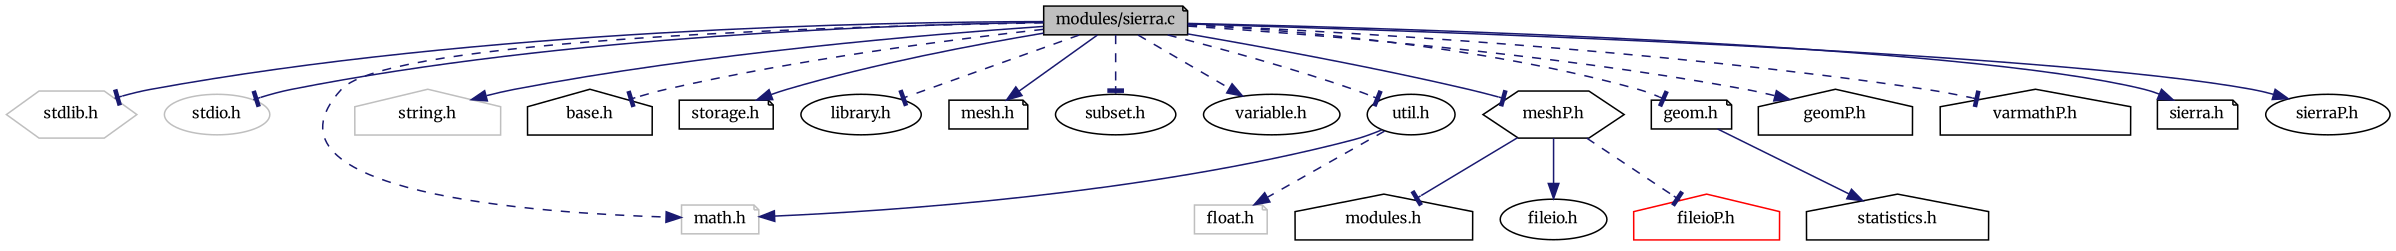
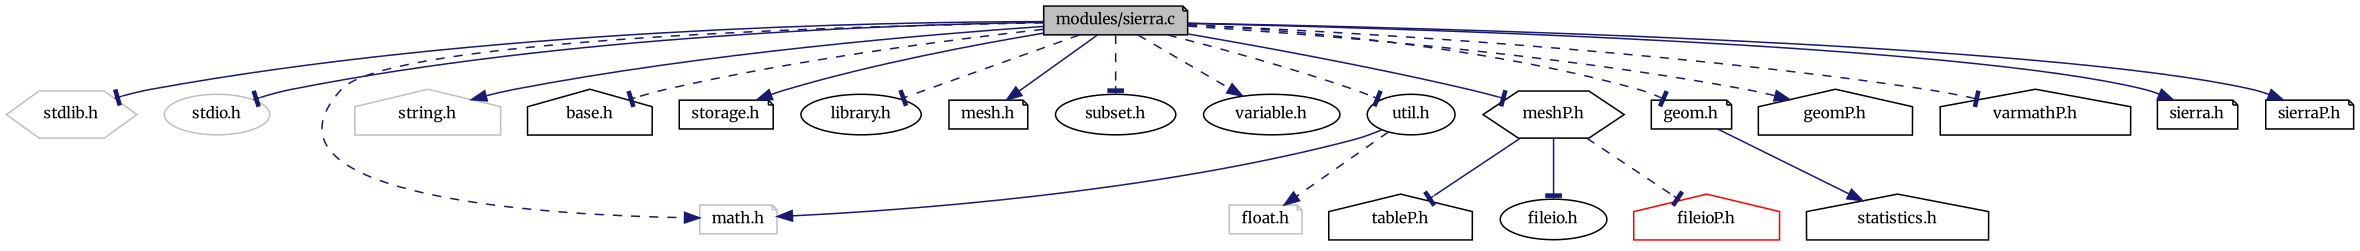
  digraph {
    fontname=Merriweather
    rankdir=TB
    node [color=black fillcolor=white fontname=Merriweather fontsize=10 shape=note style=filled]
    edge [arrowhead=normal color=midnightblue fontname=Merriweather fontsize=10 labelfontname="FreeSans.ttf" labelfontsize=10 style=solid]
    n1 [fillcolor=grey75 fontcolor=black height=0.2 label="modules/sierra.c" width=0.4]
    n2 [color=grey75 height=0.2 label="stdlib.h" shape=hexagon width=0.4]
    n3 [color=grey75 height=0.2 label="stdio.h" shape=ellipse width=0.4]
    n4 [color=grey75 height=0.2 label="math.h" width=0.4]
    n5 [color=grey75 height=0.2 label="string.h" shape=house width=0.4]
    n6 [height=0.2 label="base.h" shape=house width=0.4]
    n7 [height=0.2 label="storage.h" width=0.4]
    n8 [height=0.2 label="library.h" shape=ellipse width=0.4]
    n9 [height=0.2 label="mesh.h" width=0.4]
    n10 [height=0.2 label="subset.h" shape=ellipse width=0.4]
    n11 [height=0.2 label="variable.h" shape=ellipse width=0.4]
    n12 [height=0.2 label="meshP.h" shape=hexagon width=0.4]
    n13 [height=0.2 label="util.h" shape=ellipse width=0.4]
    n14 [height=0.2 label="geom.h" width=0.4]
    n15 [height=0.2 label="geomP.h" shape=house width=0.4]
    n16 [height=0.2 label="varmathP.h" shape=house width=0.4]
    n17 [height=0.2 label="sierra.h" width=0.4]
-   n18 [height=0.2 label="sierraP.h" shape=ellipse width=0.4]
-   n19 [height=0.2 label="modules.h" shape=house width=0.4]
+   n18 [height=0.2 label="sierraP.h" width=0.4]
+   n19 [height=0.2 label="tableP.h" shape=house width=0.4]
    n20 [height=0.2 label="fileio.h" shape=ellipse width=0.4]
    n21 [color=red height=0.2 label="fileioP.h" shape=house width=0.4]
    n22 [color=grey75 height=0.2 label="float.h" width=0.4]
    n23 [height=0.2 label="statistics.h" shape=house width=0.4]
    n1 -> n2 [arrowhead=tee]
    n1 -> n3 [arrowhead=tee]
    n1 -> n4 [style=dashed]
    n1 -> n5
    n1 -> n6 [arrowhead=tee style=dashed]
    n1 -> n7
    n1 -> n8 [arrowhead=tee style=dashed]
    n1 -> n9
    n1 -> n10 [arrowhead=tee style=dashed]
    n1 -> n11 [style=dashed]
    n1 -> n12 [arrowhead=tee]
    n1 -> n13 [arrowhead=tee style=dashed]
    n1 -> n14 [arrowhead=tee style=dashed]
    n1 -> n15 [style=dashed]
    n1 -> n16 [arrowhead=tee style=dashed]
    n1 -> n17
    n1 -> n18
    n12 -> n19 [arrowhead=tee]
-   n12 -> n20
+   n12 -> n20 [arrowhead=tee]
    n12 -> n21 [arrowhead=tee style=dashed]
    n13 -> n4
    n13 -> n22 [style=dashed]
    n14 -> n23
  }
